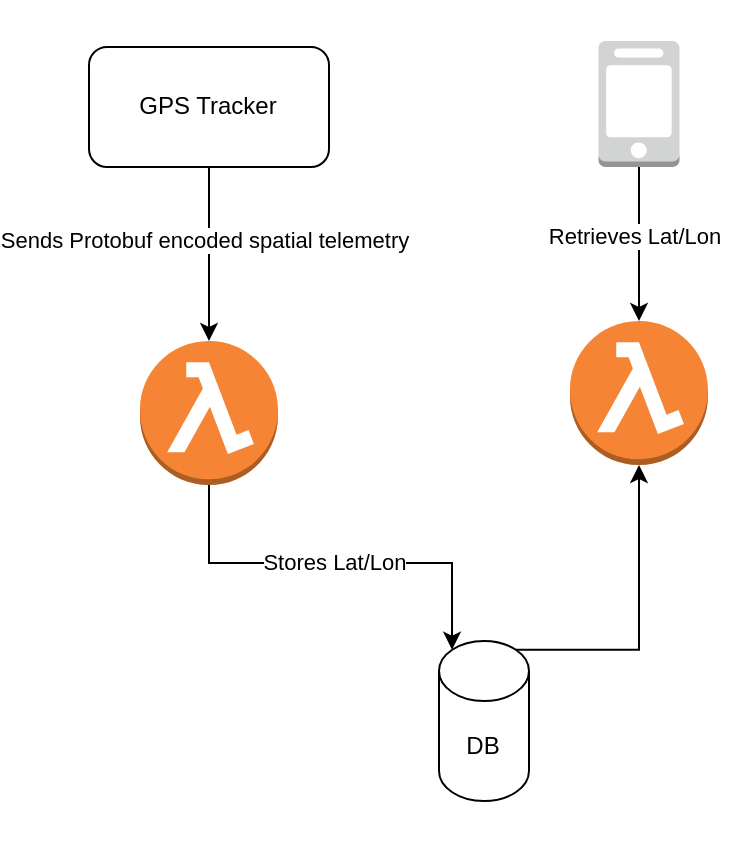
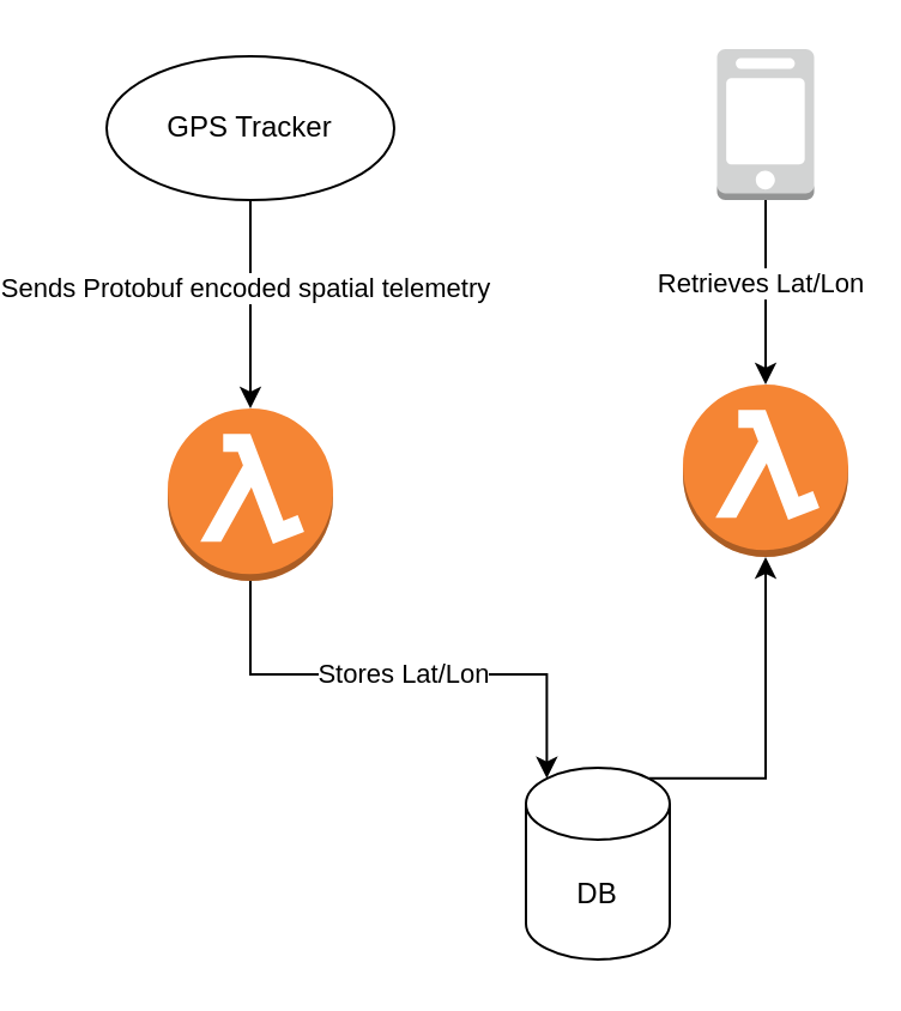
  <mxCell id="0" />
  <mxCell id="1" parent="0" />
  <mxCell id="2" style="edgeStyle=orthogonalEdgeStyle;rounded=0;orthogonalLoop=1;jettySize=auto;html=1;entryX=0.5;entryY=0;entryDx=0;entryDy=0;entryPerimeter=0;" edge="1" parent="1" source="4" target="9"><mxGeometry relative="1" as="geometry" /></mxCell>
  <mxCell id="3" value="Sends Protobuf encoded spatial telemetry&lt;br&gt;" style="edgeLabel;html=1;align=center;verticalAlign=middle;resizable=0;points=[];" vertex="1" connectable="0" parent="2"><mxGeometry x="-0.175" y="-3" relative="1" as="geometry"><mxPoint as="offset" /></mxGeometry></mxCell>
- <mxCell id="4" value="GPS Tracker" style="rounded=1;whiteSpace=wrap;html=1;" vertex="1" parent="1"><mxGeometry x="20" y="23" width="120" height="60" as="geometry" /></mxCell>
+ <mxCell id="4" value="GPS Tracker" style="ellipse;whiteSpace=wrap;html=1;" vertex="1" parent="1"><mxGeometry x="20" y="23" width="120" height="60" as="geometry" /></mxCell>
  <mxCell id="5" style="edgeStyle=orthogonalEdgeStyle;rounded=0;orthogonalLoop=1;jettySize=auto;html=1;exitX=0.5;exitY=1;exitDx=0;exitDy=0;exitPerimeter=0;entryX=0.5;entryY=0;entryDx=0;entryDy=0;entryPerimeter=0;" edge="1" parent="1" source="7" target="10"><mxGeometry relative="1" as="geometry" /></mxCell>
  <mxCell id="6" value="Retrieves Lat/Lon" style="edgeLabel;html=1;align=center;verticalAlign=middle;resizable=0;points=[];" vertex="1" connectable="0" parent="5"><mxGeometry x="-0.125" y="-3" relative="1" as="geometry"><mxPoint as="offset" /></mxGeometry></mxCell>
  <mxCell id="7" value="" style="outlineConnect=0;dashed=0;verticalLabelPosition=bottom;verticalAlign=top;align=center;html=1;shape=mxgraph.aws3.mobile_client;fillColor=#D2D3D3;gradientColor=none;" vertex="1" parent="1"><mxGeometry x="274.75" y="20" width="40.5" height="63" as="geometry" /></mxCell>
  <mxCell id="8" value="Stores Lat/Lon" style="edgeStyle=orthogonalEdgeStyle;rounded=0;orthogonalLoop=1;jettySize=auto;html=1;exitX=0.5;exitY=1;exitDx=0;exitDy=0;exitPerimeter=0;entryX=0.145;entryY=0;entryDx=0;entryDy=4.35;entryPerimeter=0;" edge="1" parent="1" source="9" target="12"><mxGeometry relative="1" as="geometry" /></mxCell>
  <mxCell id="9" value="" style="outlineConnect=0;dashed=0;verticalLabelPosition=bottom;verticalAlign=top;align=center;html=1;shape=mxgraph.aws3.lambda_function;fillColor=#F58534;gradientColor=none;" vertex="1" parent="1"><mxGeometry x="45.5" y="170" width="69" height="72" as="geometry" /></mxCell>
  <mxCell id="10" value="" style="outlineConnect=0;dashed=0;verticalLabelPosition=bottom;verticalAlign=top;align=center;html=1;shape=mxgraph.aws3.lambda_function;fillColor=#F58534;gradientColor=none;" vertex="1" parent="1"><mxGeometry x="260.5" y="160" width="69" height="72" as="geometry" /></mxCell>
  <mxCell id="11" style="edgeStyle=orthogonalEdgeStyle;rounded=0;orthogonalLoop=1;jettySize=auto;html=1;exitX=0.855;exitY=0;exitDx=0;exitDy=4.35;exitPerimeter=0;entryX=0.5;entryY=1;entryDx=0;entryDy=0;entryPerimeter=0;" edge="1" parent="1" source="12" target="10"><mxGeometry relative="1" as="geometry" /></mxCell>
- <mxCell id="12" value="DB" style="shape=cylinder3;whiteSpace=wrap;html=1;boundedLbl=1;backgroundOutline=1;size=15;" vertex="1" parent="1"><mxGeometry x="195" y="320" width="45" height="80" as="geometry" /></mxCell>
+ <mxCell id="12" value="DB" style="shape=cylinder3;whiteSpace=wrap;html=1;boundedLbl=1;backgroundOutline=1;size=15;" vertex="1" parent="1"><mxGeometry x="195" y="320" width="60" height="80" as="geometry" /></mxCell>
